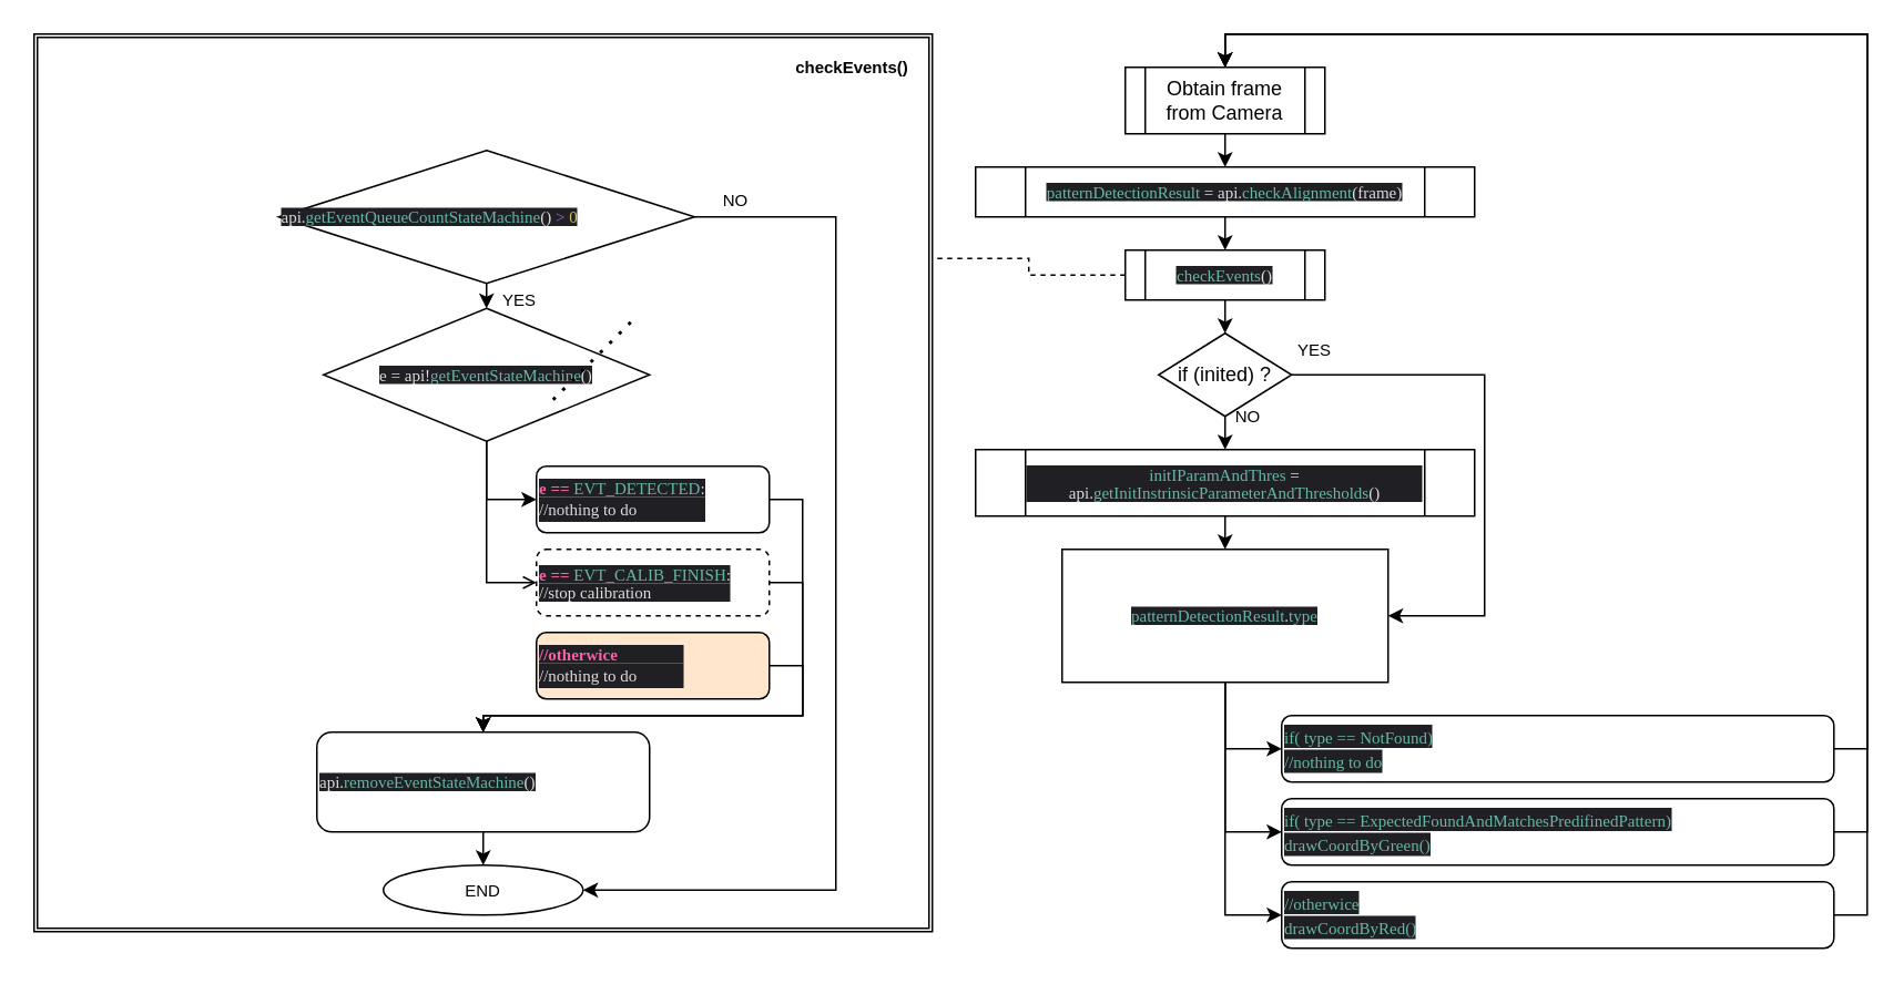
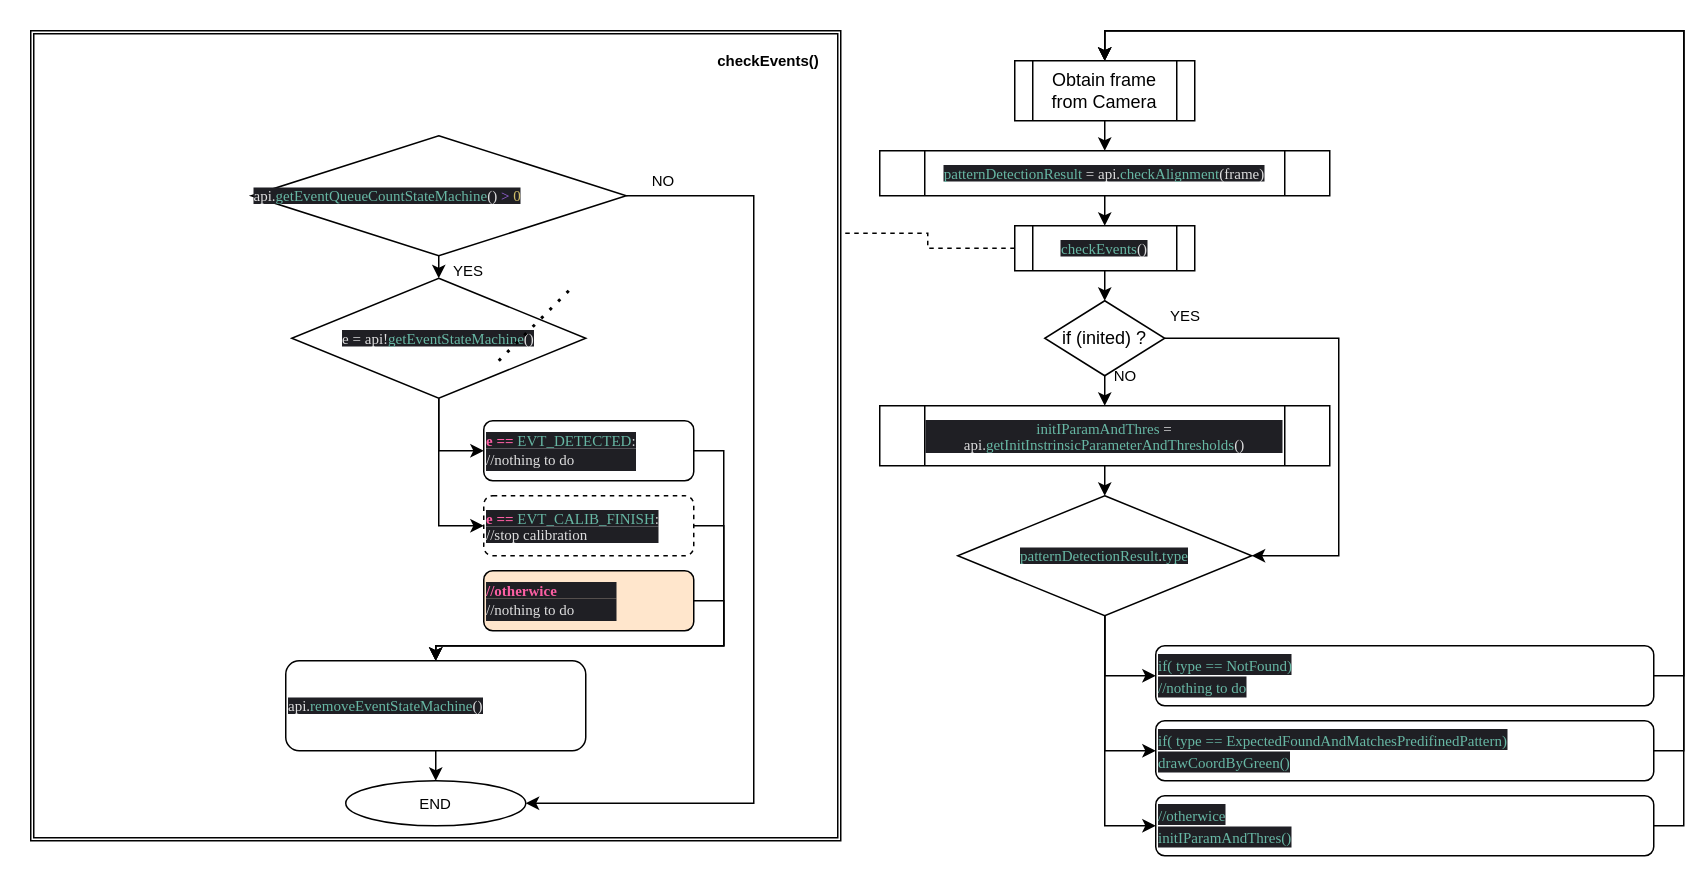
  <mxCell id="0" />
  <mxCell id="1" parent="0" />
  <mxCell id="2" value="" style="shape=ext;double=1;whiteSpace=wrap;html=1;aspect=fixed;fontSize=10;align=center;" vertex="1" parent="1"><mxGeometry x="20" y="20" width="540" height="540" as="geometry" /></mxCell>
  <mxCell id="3" style="edgeStyle=orthogonalEdgeStyle;rounded=0;orthogonalLoop=1;jettySize=auto;html=1;exitX=0.5;exitY=1;exitDx=0;exitDy=0;entryX=0.5;entryY=0;entryDx=0;entryDy=0;fontSize=10;" edge="1" parent="1" source="4" target="6"><mxGeometry relative="1" as="geometry" /></mxCell>
  <mxCell id="4" value="Obtain frame from Camera" style="shape=process;whiteSpace=wrap;html=1;backgroundOutline=1;" vertex="1" parent="1"><mxGeometry x="676" y="40" width="120" height="40" as="geometry" /></mxCell>
  <mxCell id="5" style="edgeStyle=orthogonalEdgeStyle;rounded=0;orthogonalLoop=1;jettySize=auto;html=1;exitX=0.5;exitY=1;exitDx=0;exitDy=0;entryX=0.5;entryY=0;entryDx=0;entryDy=0;fontSize=10;" edge="1" parent="1" source="6" target="9"><mxGeometry relative="1" as="geometry" /></mxCell>
  <mxCell id="6" value="&lt;p style=&quot;margin: 0px ; font-stretch: normal ; line-height: normal ; font-family: &amp;#34;menlo&amp;#34; ; color: rgb(103 , 183 , 164) ; background-color: rgb(31 , 31 , 36) ; font-size: 10px&quot;&gt;patternDetectionResult&lt;span style=&quot;color: rgba(255 , 255 , 255 , 0.85)&quot;&gt; = api.&lt;/span&gt;checkAlignment&lt;span style=&quot;color: rgba(255 , 255 , 255 , 0.85)&quot;&gt;(frame)&lt;/span&gt;&lt;/p&gt;" style="shape=process;whiteSpace=wrap;html=1;backgroundOutline=1;" vertex="1" parent="1"><mxGeometry x="586" y="100" width="300" height="30" as="geometry" /></mxCell>
  <mxCell id="7" style="edgeStyle=orthogonalEdgeStyle;rounded=0;orthogonalLoop=1;jettySize=auto;html=1;exitX=0.5;exitY=1;exitDx=0;exitDy=0;entryX=0.5;entryY=0;entryDx=0;entryDy=0;fontSize=10;" edge="1" parent="1" source="9" target="11"><mxGeometry relative="1" as="geometry" /></mxCell>
  <mxCell id="8" style="edgeStyle=orthogonalEdgeStyle;rounded=0;orthogonalLoop=1;jettySize=auto;html=1;exitX=0;exitY=0.5;exitDx=0;exitDy=0;entryX=1;entryY=0.25;entryDx=0;entryDy=0;fontSize=10;dashed=1;endArrow=none;endFill=0;" edge="1" parent="1" source="9" target="2"><mxGeometry relative="1" as="geometry" /></mxCell>
  <mxCell id="9" value="&lt;p style=&quot;margin: 0px ; font-stretch: normal ; line-height: normal ; font-family: &amp;#34;menlo&amp;#34; ; color: rgb(103 , 183 , 164) ; background-color: rgb(31 , 31 , 36) ; font-size: 10px&quot;&gt;checkEvents&lt;span style=&quot;color: rgba(255 , 255 , 255 , 0.85)&quot;&gt;()&lt;/span&gt;&lt;/p&gt;" style="shape=process;whiteSpace=wrap;html=1;backgroundOutline=1;" vertex="1" parent="1"><mxGeometry x="676" y="150" width="120" height="30" as="geometry" /></mxCell>
  <mxCell id="10" style="edgeStyle=orthogonalEdgeStyle;rounded=0;orthogonalLoop=1;jettySize=auto;html=1;exitX=1;exitY=0.5;exitDx=0;exitDy=0;entryX=1;entryY=0.5;entryDx=0;entryDy=0;fontSize=10;" edge="1" parent="1" source="11" target="18"><mxGeometry relative="1" as="geometry"><Array as="points"><mxPoint x="892" y="225" /><mxPoint x="892" y="370" /></Array></mxGeometry></mxCell>
  <mxCell id="11" value="if (inited) ?" style="rhombus;whiteSpace=wrap;html=1;" vertex="1" parent="1"><mxGeometry x="696" y="200" width="80" height="50" as="geometry" /></mxCell>
  <mxCell id="12" style="edgeStyle=orthogonalEdgeStyle;rounded=0;orthogonalLoop=1;jettySize=auto;html=1;exitX=0.5;exitY=1;exitDx=0;exitDy=0;entryX=0.5;entryY=0;entryDx=0;entryDy=0;fontSize=10;" edge="1" parent="1" source="13" target="18"><mxGeometry relative="1" as="geometry" /></mxCell>
  <mxCell id="13" value="&lt;p style=&quot;margin: 0px ; font-stretch: normal ; line-height: normal ; font-family: &amp;#34;menlo&amp;#34; ; color: rgb(103 , 183 , 164) ; background-color: rgb(31 , 31 , 36) ; font-size: 10px&quot;&gt;initIParamAndThres&lt;span style=&quot;color: rgba(255 , 255 , 255 , 0.85)&quot;&gt; = api.&lt;/span&gt;getInitInstrinsicParameterAndThresholds&lt;span style=&quot;color: rgba(255 , 255 , 255 , 0.85)&quot;&gt;()&lt;/span&gt;&lt;/p&gt;" style="shape=process;whiteSpace=wrap;html=1;backgroundOutline=1;" vertex="1" parent="1"><mxGeometry x="586" y="270" width="300" height="40" as="geometry" /></mxCell>
  <mxCell id="14" value="" style="endArrow=classic;html=1;entryX=0.5;entryY=0;entryDx=0;entryDy=0;exitX=0.5;exitY=1;exitDx=0;exitDy=0;" edge="1" parent="1" source="11" target="13"><mxGeometry width="50" height="50" relative="1" as="geometry"><mxPoint x="742" y="320" as="sourcePoint" /><mxPoint x="792" y="270" as="targetPoint" /></mxGeometry></mxCell>
  <mxCell id="15" style="edgeStyle=orthogonalEdgeStyle;rounded=0;orthogonalLoop=1;jettySize=auto;html=1;exitX=0.5;exitY=1;exitDx=0;exitDy=0;entryX=0;entryY=0.5;entryDx=0;entryDy=0;fontSize=10;" edge="1" parent="1" source="18" target="22"><mxGeometry relative="1" as="geometry" /></mxCell>
  <mxCell id="16" style="edgeStyle=orthogonalEdgeStyle;rounded=0;orthogonalLoop=1;jettySize=auto;html=1;exitX=0.5;exitY=1;exitDx=0;exitDy=0;entryX=0;entryY=0.5;entryDx=0;entryDy=0;fontSize=10;" edge="1" parent="1" source="18" target="20"><mxGeometry relative="1" as="geometry" /></mxCell>
  <mxCell id="17" style="edgeStyle=orthogonalEdgeStyle;rounded=0;orthogonalLoop=1;jettySize=auto;html=1;exitX=0.5;exitY=1;exitDx=0;exitDy=0;entryX=0;entryY=0.5;entryDx=0;entryDy=0;fontSize=10;" edge="1" parent="1" source="18" target="24"><mxGeometry relative="1" as="geometry" /></mxCell>
- <mxCell id="18" value="&lt;p style=&quot;margin: 0px ; font-stretch: normal ; line-height: normal ; font-family: &amp;#34;menlo&amp;#34; ; color: rgb(103 , 183 , 164) ; background-color: rgb(31 , 31 , 36) ; font-size: 10px&quot;&gt;patternDetectionResult&lt;span style=&quot;color: rgba(255 , 255 , 255 , 0.85)&quot;&gt;.&lt;/span&gt;type&lt;/p&gt;" style="whiteSpace=wrap;html=1;rounded=0;" vertex="1" parent="1"><mxGeometry x="638" y="330" width="196" height="80" as="geometry" /></mxCell>
+ <mxCell id="18" value="&lt;p style=&quot;margin: 0px ; font-stretch: normal ; line-height: normal ; font-family: &amp;#34;menlo&amp;#34; ; color: rgb(103 , 183 , 164) ; background-color: rgb(31 , 31 , 36) ; font-size: 10px&quot;&gt;patternDetectionResult&lt;span style=&quot;color: rgba(255 , 255 , 255 , 0.85)&quot;&gt;.&lt;/span&gt;type&lt;/p&gt;" style="rhombus;whiteSpace=wrap;html=1;" vertex="1" parent="1"><mxGeometry x="638" y="330" width="196" height="80" as="geometry" /></mxCell>
  <mxCell id="19" style="edgeStyle=orthogonalEdgeStyle;rounded=0;orthogonalLoop=1;jettySize=auto;html=1;exitX=1;exitY=0.5;exitDx=0;exitDy=0;entryX=0.5;entryY=0;entryDx=0;entryDy=0;fontSize=10;" edge="1" parent="1" source="20" target="4"><mxGeometry relative="1" as="geometry" /></mxCell>
  <mxCell id="20" value="&lt;span style=&quot;color: rgb(103 , 183 , 164) ; font-family: &amp;quot;menlo&amp;quot; ; background-color: rgb(31 , 31 , 36)&quot;&gt;&lt;font style=&quot;font-size: 10px&quot;&gt;if( type == ExpectedFoundAndMatchesPredifinedPattern)&lt;br&gt;drawCoordByGreen()&lt;br&gt;&lt;/font&gt;&lt;/span&gt;" style="rounded=1;whiteSpace=wrap;html=1;align=left;" vertex="1" parent="1"><mxGeometry x="770" y="480" width="332" height="40" as="geometry" /></mxCell>
  <mxCell id="21" style="edgeStyle=orthogonalEdgeStyle;rounded=0;orthogonalLoop=1;jettySize=auto;html=1;exitX=1;exitY=0.5;exitDx=0;exitDy=0;entryX=0.5;entryY=0;entryDx=0;entryDy=0;fontSize=10;" edge="1" parent="1" source="22" target="4"><mxGeometry relative="1" as="geometry" /></mxCell>
  <mxCell id="22" value="&lt;span style=&quot;color: rgb(103 , 183 , 164) ; font-family: &amp;quot;menlo&amp;quot; ; background-color: rgb(31 , 31 , 36)&quot;&gt;&lt;font style=&quot;font-size: 10px&quot;&gt;if( type == NotFound)&lt;br&gt;//nothing to do&lt;br&gt;&lt;/font&gt;&lt;/span&gt;" style="rounded=1;whiteSpace=wrap;html=1;align=left;" vertex="1" parent="1"><mxGeometry x="770" y="430" width="332" height="40" as="geometry" /></mxCell>
  <mxCell id="23" style="edgeStyle=orthogonalEdgeStyle;rounded=0;orthogonalLoop=1;jettySize=auto;html=1;exitX=1;exitY=0.5;exitDx=0;exitDy=0;entryX=0.5;entryY=0;entryDx=0;entryDy=0;fontSize=10;" edge="1" parent="1" source="24" target="4"><mxGeometry relative="1" as="geometry" /></mxCell>
- <mxCell id="24" value="&lt;span style=&quot;color: rgb(103 , 183 , 164) ; font-family: &amp;#34;menlo&amp;#34; ; background-color: rgb(31 , 31 , 36)&quot;&gt;&lt;font style=&quot;font-size: 10px&quot;&gt;//otherwice&lt;br&gt;drawCoordByRed()&lt;br&gt;&lt;/font&gt;&lt;/span&gt;" style="rounded=1;whiteSpace=wrap;html=1;align=left;" vertex="1" parent="1"><mxGeometry x="770" y="530" width="332" height="40" as="geometry" /></mxCell>
+ <mxCell id="24" value="&lt;span style=&quot;color: rgb(103 , 183 , 164) ; font-family: &amp;#34;menlo&amp;#34; ; background-color: rgb(31 , 31 , 36)&quot;&gt;&lt;font style=&quot;font-size: 10px&quot;&gt;//otherwice&lt;br&gt;initIParamAndThres()&lt;br&gt;&lt;/font&gt;&lt;/span&gt;" style="rounded=1;whiteSpace=wrap;html=1;align=left;" vertex="1" parent="1"><mxGeometry x="770" y="530" width="332" height="40" as="geometry" /></mxCell>
  <mxCell id="25" style="edgeStyle=orthogonalEdgeStyle;rounded=0;orthogonalLoop=1;jettySize=auto;html=1;exitX=0.5;exitY=1;exitDx=0;exitDy=0;entryX=0.5;entryY=0;entryDx=0;entryDy=0;fontSize=10;" edge="1" parent="1" source="27" target="40"><mxGeometry relative="1" as="geometry" /></mxCell>
  <mxCell id="26" style="edgeStyle=orthogonalEdgeStyle;rounded=0;orthogonalLoop=1;jettySize=auto;html=1;entryX=1;entryY=0.5;entryDx=0;entryDy=0;fontSize=10;" edge="1" parent="1" source="27" target="41"><mxGeometry relative="1" as="geometry"><Array as="points"><mxPoint x="502" y="130" /><mxPoint x="502" y="535" /></Array></mxGeometry></mxCell>
  <mxCell id="27" value="&lt;p style=&quot;margin: 0px ; font-stretch: normal ; font-size: 10px ; line-height: normal ; font-family: &amp;#34;menlo&amp;#34; ; background-color: rgb(31 , 31 , 36)&quot;&gt;&lt;span style=&quot;color: rgba(255 , 255 , 255 , 0.85) ; font-size: 10px&quot;&gt;api.&lt;/span&gt;&lt;font color=&quot;#67b7a4&quot;&gt;getEventQueueCountStateMachine&lt;/font&gt;&lt;span style=&quot;color: rgba(255 , 255 , 255 , 0.85) ; font-size: 10px&quot;&gt;() &lt;/span&gt;&lt;span style=&quot;color: rgb(161 , 103 , 230) ; font-size: 10px&quot;&gt;&amp;gt;&lt;/span&gt;&lt;span style=&quot;color: rgba(255 , 255 , 255 , 0.85) ; font-size: 10px&quot;&gt;&amp;nbsp;&lt;/span&gt;&lt;span style=&quot;font-size: 10px&quot;&gt;&lt;font color=&quot;#d0bf69&quot;&gt;0&lt;/font&gt;&lt;/span&gt;&lt;/p&gt;" style="rhombus;whiteSpace=wrap;html=1;align=left;fontSize=10;" vertex="1" parent="1"><mxGeometry x="167" y="90" width="250" height="80" as="geometry" /></mxCell>
  <mxCell id="28" style="edgeStyle=orthogonalEdgeStyle;rounded=0;orthogonalLoop=1;jettySize=auto;html=1;exitX=0.5;exitY=1;exitDx=0;exitDy=0;entryX=0.5;entryY=0;entryDx=0;entryDy=0;fontSize=10;" edge="1" parent="1" source="29" target="41"><mxGeometry relative="1" as="geometry" /></mxCell>
  <mxCell id="29" value="&lt;p style=&quot;margin: 0px ; font-stretch: normal ; line-height: normal ; font-family: &amp;#34;menlo&amp;#34; ; color: rgb(103 , 183 , 164) ; background-color: rgb(31 , 31 , 36)&quot;&gt;&lt;span style=&quot;color: rgba(255 , 255 , 255 , 0.85)&quot;&gt;api.&lt;/span&gt;removeEventStateMachine&lt;span style=&quot;color: rgba(255 , 255 , 255 , 0.85)&quot;&gt;()&lt;/span&gt;&lt;br&gt;&lt;/p&gt;" style="rounded=1;whiteSpace=wrap;html=1;fontSize=10;align=left;" vertex="1" parent="1"><mxGeometry x="190" y="440" width="200" height="60" as="geometry" /></mxCell>
  <mxCell id="30" style="edgeStyle=orthogonalEdgeStyle;rounded=0;orthogonalLoop=1;jettySize=auto;html=1;exitX=1;exitY=0.5;exitDx=0;exitDy=0;fontSize=10;" edge="1" parent="1" source="31"><mxGeometry relative="1" as="geometry"><mxPoint x="290" y="440" as="targetPoint" /><Array as="points"><mxPoint x="482" y="300" /><mxPoint x="482" y="430" /><mxPoint x="290" y="430" /></Array></mxGeometry></mxCell>
  <mxCell id="31" value="&lt;p style=&quot;margin: 0px ; font-stretch: normal ; line-height: normal ; font-family: &amp;#34;menlo&amp;#34; ; background-color: rgb(31 , 31 , 36)&quot;&gt;&lt;font style=&quot;font-size: 10px&quot;&gt;&lt;font color=&quot;#fc5fa3&quot;&gt;&lt;span&gt;&lt;b&gt;e ==&lt;/b&gt;&lt;/span&gt;&lt;/font&gt;&lt;span style=&quot;color: rgba(255 , 255 , 255 , 0.85)&quot;&gt;&amp;nbsp;&lt;/span&gt;&lt;font color=&quot;#67b7a4&quot;&gt;EVT_DETECTED&lt;/font&gt;&lt;span style=&quot;color: rgba(255 , 255 , 255 , 0.85)&quot;&gt;:&lt;/span&gt;&lt;/font&gt;&lt;/p&gt;&lt;p style=&quot;margin: 0px ; font-stretch: normal ; line-height: normal ; font-family: &amp;#34;menlo&amp;#34; ; color: rgba(255 , 255 , 255 , 0.85) ; background-color: rgb(31 , 31 , 36)&quot;&gt;&lt;font style=&quot;font-size: 10px&quot;&gt;//nothing to do &amp;nbsp; &amp;nbsp; &amp;nbsp; &amp;nbsp; &amp;nbsp;&lt;/font&gt;&lt;span style=&quot;font-size: 12px&quot;&gt;&amp;nbsp;&lt;/span&gt;&lt;/p&gt;" style="rounded=1;whiteSpace=wrap;html=1;fontSize=10;align=left;" vertex="1" parent="1"><mxGeometry y="280" width="140" height="40" as="geometry" x="322" /></mxCell>
  <mxCell id="32" style="edgeStyle=orthogonalEdgeStyle;rounded=0;orthogonalLoop=1;jettySize=auto;html=1;exitX=1;exitY=0.5;exitDx=0;exitDy=0;entryX=0.5;entryY=0;entryDx=0;entryDy=0;fontSize=10;" edge="1" parent="1" source="33" target="29"><mxGeometry relative="1" as="geometry"><Array as="points"><mxPoint x="482" y="350" /><mxPoint x="482" y="430" /><mxPoint x="290" y="430" /></Array></mxGeometry></mxCell>
  <mxCell id="33" value="&lt;p style=&quot;margin: 0px ; font-stretch: normal ; line-height: normal ; font-family: &amp;#34;menlo&amp;#34; ; background-color: rgb(31 , 31 , 36)&quot;&gt;&lt;font style=&quot;font-size: 10px&quot;&gt;&lt;font color=&quot;#fc5fa3&quot;&gt;&lt;span&gt;&lt;b&gt;e ==&lt;/b&gt;&lt;/span&gt;&lt;/font&gt;&lt;span style=&quot;color: rgba(255 , 255 , 255 , 0.85)&quot;&gt;&amp;nbsp;&lt;/span&gt;&lt;/font&gt;&lt;font style=&quot;font-size: 10px&quot;&gt;&lt;span style=&quot;color: rgb(103 , 183 , 164) ; font-family: &amp;#34;menlo&amp;#34;&quot;&gt;EVT_CALIB_FINISH&lt;/span&gt;&lt;span style=&quot;color: rgba(255 , 255 , 255 , 0.85)&quot;&gt;:&lt;/span&gt;&lt;/font&gt;&lt;/p&gt;&lt;p style=&quot;margin: 0px ; font-stretch: normal ; line-height: normal ; font-family: &amp;#34;menlo&amp;#34; ; color: rgba(255 , 255 , 255 , 0.85) ; background-color: rgb(31 , 31 , 36)&quot;&gt;&lt;font style=&quot;font-size: 10px&quot;&gt;&lt;font style=&quot;font-size: 10px&quot;&gt;//stop calibration &amp;nbsp; &amp;nbsp; &amp;nbsp; &amp;nbsp;&amp;nbsp;&lt;/font&gt;&amp;nbsp;&lt;/font&gt;&lt;/p&gt;" style="rounded=1;whiteSpace=wrap;html=1;fontSize=10;align=left;dashed=1;" vertex="1" parent="1"><mxGeometry y="330" width="140" height="40" as="geometry" x="322" /></mxCell>
  <mxCell id="34" style="edgeStyle=orthogonalEdgeStyle;rounded=0;orthogonalLoop=1;jettySize=auto;html=1;exitX=1;exitY=0.5;exitDx=0;exitDy=0;fontSize=10;" edge="1" parent="1" source="35"><mxGeometry relative="1" as="geometry"><mxPoint x="290" y="440" as="targetPoint" /><Array as="points"><mxPoint x="482" y="400" /><mxPoint x="482" y="430" /><mxPoint x="290" y="430" /></Array></mxGeometry></mxCell>
  <mxCell id="35" value="&lt;p style=&quot;margin: 0px ; font-stretch: normal ; line-height: normal ; font-family: &amp;#34;menlo&amp;#34; ; background-color: rgb(31 , 31 , 36)&quot;&gt;&lt;font color=&quot;#fc5fa3&quot;&gt;&lt;span&gt;&lt;b&gt;//otherwice&lt;/b&gt;&lt;/span&gt;&lt;/font&gt;&lt;/p&gt;&lt;p style=&quot;margin: 0px ; font-stretch: normal ; line-height: normal ; font-family: &amp;#34;menlo&amp;#34; ; color: rgba(255 , 255 , 255 , 0.85) ; background-color: rgb(31 , 31 , 36)&quot;&gt;&lt;font style=&quot;font-size: 10px&quot;&gt;//nothing to do &amp;nbsp; &amp;nbsp; &amp;nbsp; &amp;nbsp; &amp;nbsp;&lt;/font&gt;&lt;span style=&quot;font-size: 12px&quot;&gt;&amp;nbsp;&lt;/span&gt;&lt;/p&gt;" style="rounded=1;whiteSpace=wrap;html=1;fontSize=10;align=left;fillColor=#ffe6cc;" vertex="1" parent="1"><mxGeometry y="380" width="140" height="40" as="geometry" x="322" /></mxCell>
  <mxCell id="36" value="NO" style="text;html=1;strokeColor=none;fillColor=none;align=center;verticalAlign=middle;whiteSpace=wrap;rounded=0;fontSize=10;" vertex="1" parent="1"><mxGeometry x="730" y="240" width="40" height="20" as="geometry" /></mxCell>
  <mxCell id="37" value="YES" style="text;html=1;strokeColor=none;fillColor=none;align=center;verticalAlign=middle;whiteSpace=wrap;rounded=0;fontSize=10;" vertex="1" parent="1"><mxGeometry x="770" y="200" width="40" height="20" as="geometry" /></mxCell>
  <mxCell id="38" style="edgeStyle=orthogonalEdgeStyle;rounded=0;orthogonalLoop=1;jettySize=auto;html=1;exitX=0.5;exitY=1;exitDx=0;exitDy=0;entryX=0;entryY=0.5;entryDx=0;entryDy=0;fontSize=10;" edge="1" parent="1" source="40" target="31"><mxGeometry relative="1" as="geometry" /></mxCell>
- <mxCell id="39" style="edgeStyle=orthogonalEdgeStyle;rounded=0;orthogonalLoop=1;jettySize=auto;html=1;exitX=0.5;exitY=1;exitDx=0;exitDy=0;entryX=0;entryY=0.5;entryDx=0;entryDy=0;fontSize=10;endArrow=open;" edge="1" parent="1" source="40" target="33"><mxGeometry relative="1" as="geometry" /></mxCell>
+ <mxCell id="39" style="edgeStyle=orthogonalEdgeStyle;rounded=0;orthogonalLoop=1;jettySize=auto;html=1;exitX=0.5;exitY=1;exitDx=0;exitDy=0;entryX=0;entryY=0.5;entryDx=0;entryDy=0;fontSize=10;" edge="1" parent="1" source="40" target="33"><mxGeometry relative="1" as="geometry" /></mxCell>
  <mxCell id="40" value="&lt;p style=&quot;margin: 0px ; font-stretch: normal ; line-height: normal ; font-family: &amp;#34;menlo&amp;#34; ; color: rgb(103 , 183 , 164) ; background-color: rgb(31 , 31 , 36) ; font-size: 10px&quot;&gt;&lt;span style=&quot;text-align: left ; color: rgba(255 , 255 , 255 , 0.85)&quot;&gt;e = api!&lt;/span&gt;&lt;span style=&quot;text-align: left&quot;&gt;getEventStateMachine&lt;/span&gt;&lt;span style=&quot;text-align: left ; color: rgba(255 , 255 , 255 , 0.85)&quot;&gt;()&lt;/span&gt;&lt;br&gt;&lt;/p&gt;" style="rhombus;whiteSpace=wrap;html=1;" vertex="1" parent="1"><mxGeometry x="194" y="185" width="196" height="80" as="geometry" /></mxCell>
  <mxCell id="41" value="END" style="ellipse;whiteSpace=wrap;html=1;fontSize=10;align=center;" vertex="1" parent="1"><mxGeometry x="230" y="520" width="120" height="30" as="geometry" /></mxCell>
  <mxCell id="42" value="YES" style="text;html=1;strokeColor=none;fillColor=none;align=center;verticalAlign=middle;whiteSpace=wrap;rounded=0;fontSize=10;" vertex="1" parent="1"><mxGeometry x="292" y="170" width="40" height="20" as="geometry" /></mxCell>
  <mxCell id="43" value="NO" style="text;html=1;strokeColor=none;fillColor=none;align=center;verticalAlign=middle;whiteSpace=wrap;rounded=0;fontSize=10;" vertex="1" parent="1"><mxGeometry x="422" y="110" width="40" height="20" as="geometry" /></mxCell>
  <mxCell id="44" value="checkEvents()" style="text;html=1;strokeColor=none;fillColor=none;align=center;verticalAlign=middle;whiteSpace=wrap;rounded=0;fontSize=10;fontStyle=1" vertex="1" parent="1"><mxGeometry x="492" y="30" width="40" height="20" as="geometry" /></mxCell>
  <mxCell id="45" value="" style="endArrow=none;dashed=1;html=1;dashPattern=1 3;strokeWidth=2;fontSize=10;" edge="1" parent="1"><mxGeometry width="50" height="50" relative="1" as="geometry"><mxPoint x="332" y="240" as="sourcePoint" /><mxPoint x="382" y="190" as="targetPoint" /></mxGeometry></mxCell>
